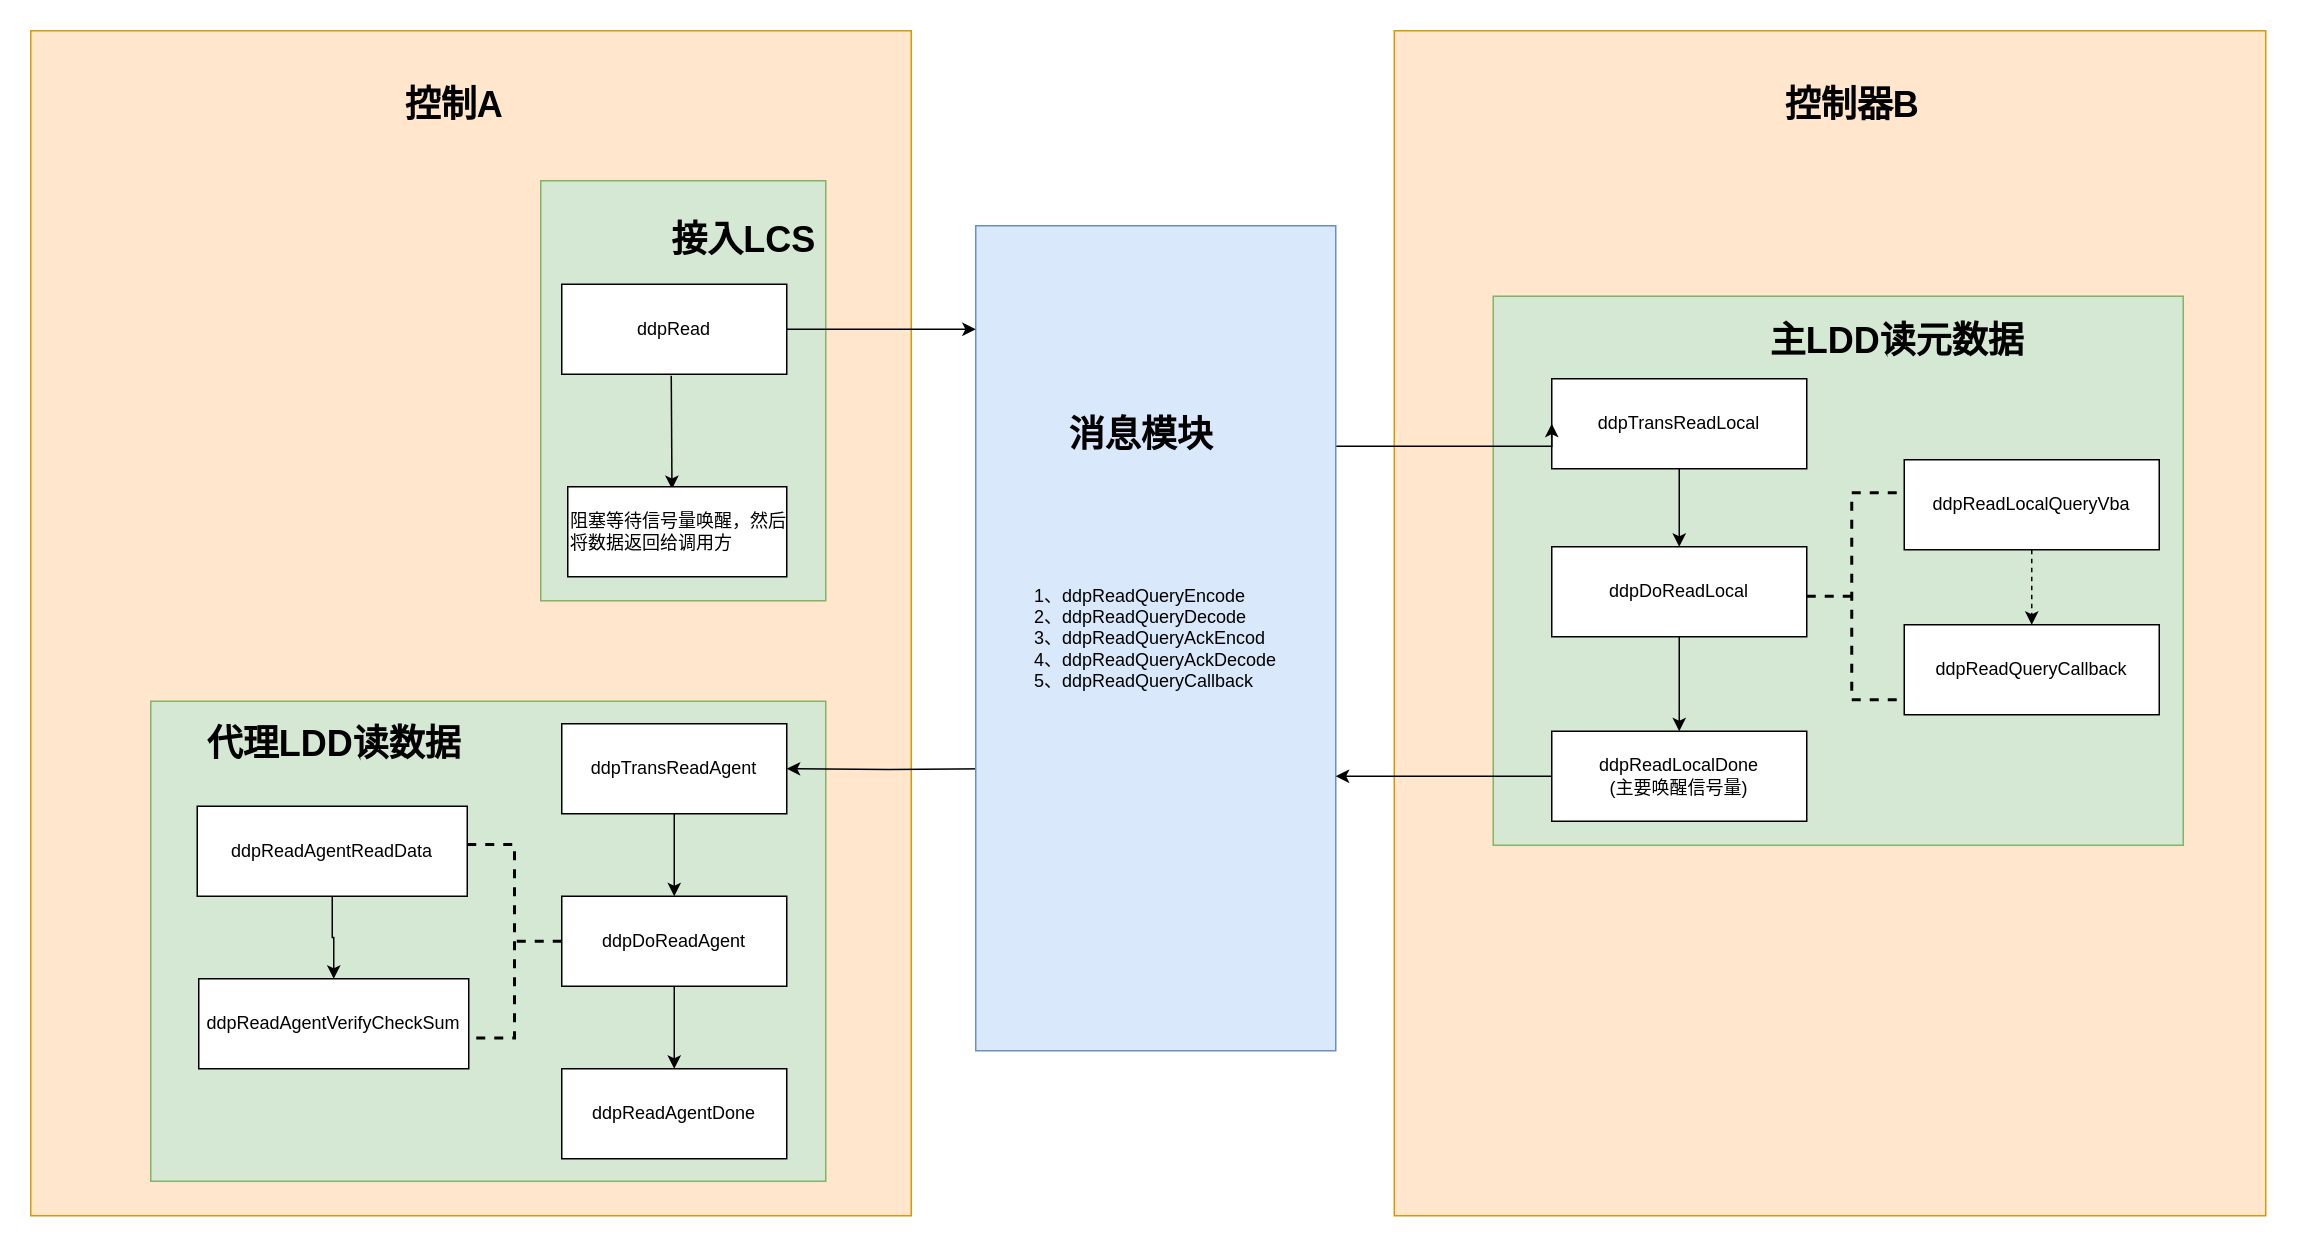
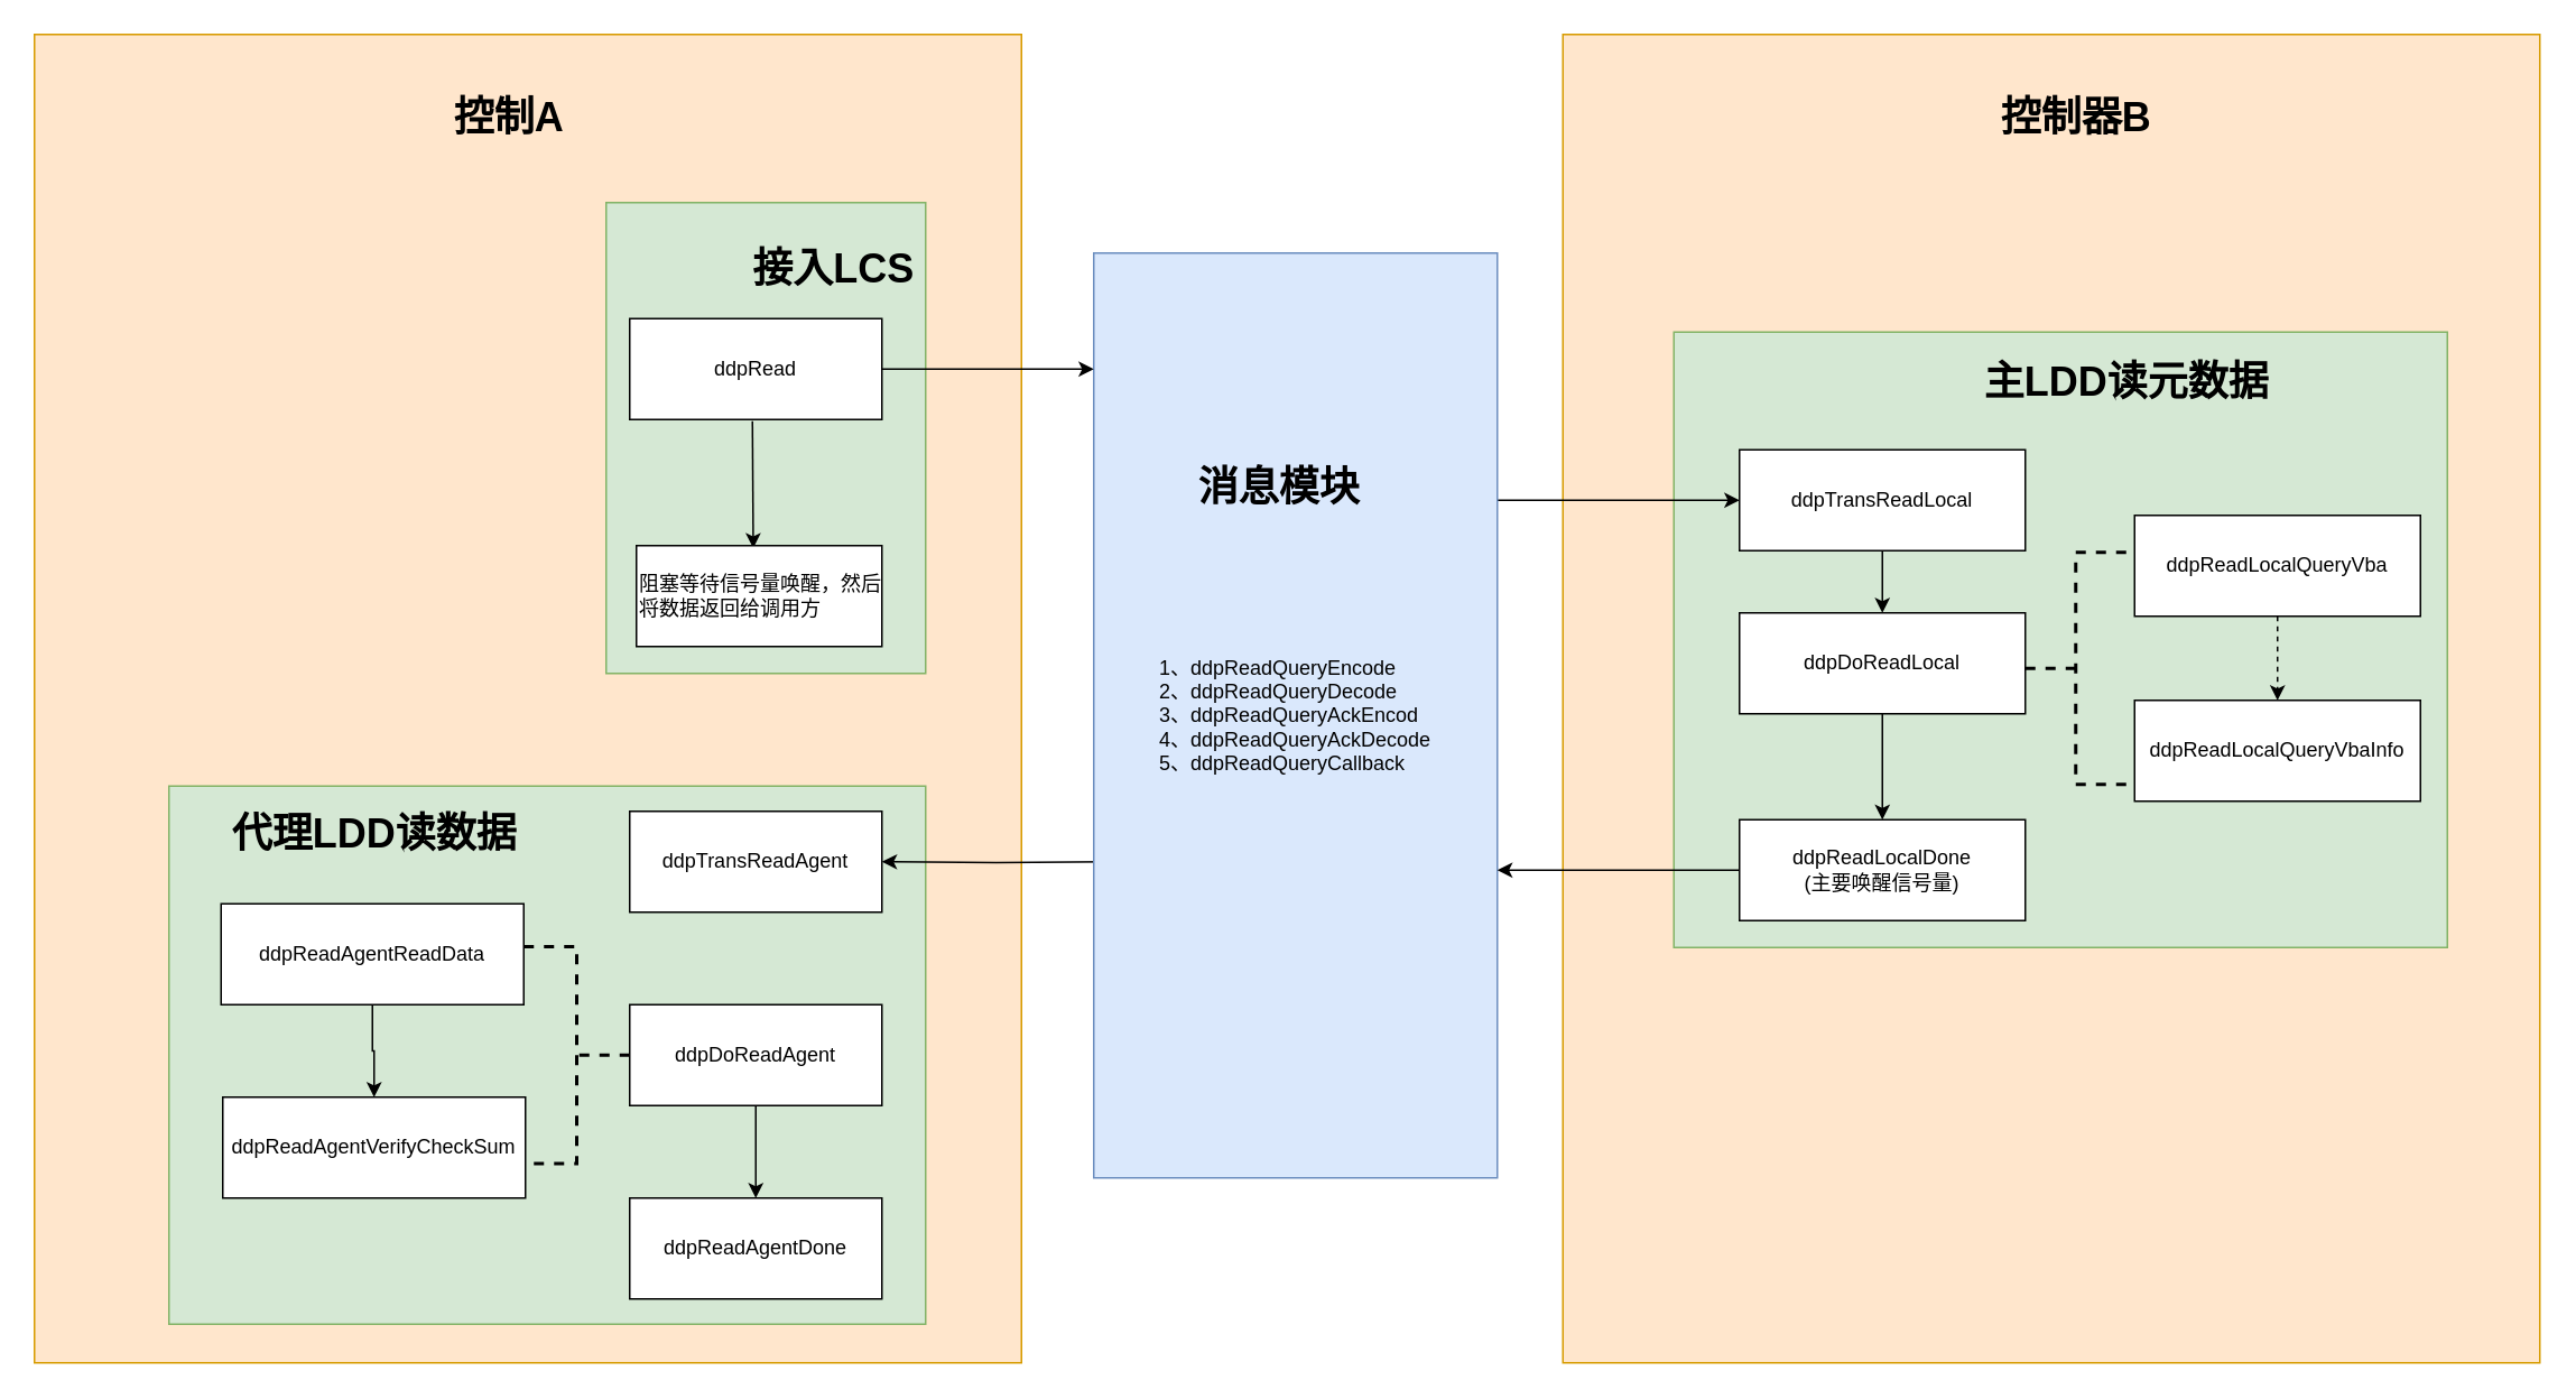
  <mxCell id="0" />
  <mxCell id="1" parent="0" />
  <mxCell id="2" value="" style="rounded=0;whiteSpace=wrap;html=1;fillColor=#ffe6cc;strokeColor=#d79b00;" vertex="1" parent="1"><mxGeometry x="929" y="20" width="581" height="790" as="geometry" /></mxCell>
  <mxCell id="3" value="" style="rounded=0;whiteSpace=wrap;html=1;fillColor=#ffe6cc;strokeColor=#d79b00;" vertex="1" parent="1"><mxGeometry x="20" y="20" width="587" height="790" as="geometry" /></mxCell>
  <mxCell id="4" value="" style="rounded=0;whiteSpace=wrap;html=1;fillColor=#d5e8d4;strokeColor=#82b366;" vertex="1" parent="1"><mxGeometry x="995" y="197" width="460" height="366" as="geometry" /></mxCell>
  <mxCell id="5" value="" style="rounded=0;whiteSpace=wrap;html=1;fillColor=#d5e8d4;strokeColor=#82b366;" vertex="1" parent="1"><mxGeometry x="360" y="120" width="190" height="280" as="geometry" /></mxCell>
  <mxCell id="6" value="" style="whiteSpace=wrap;html=1;fillColor=#d5e8d4;strokeColor=#82b366;" vertex="1" parent="1"><mxGeometry x="100" y="467" width="450" height="320" as="geometry" /></mxCell>
  <mxCell id="7" style="edgeStyle=orthogonalEdgeStyle;rounded=0;orthogonalLoop=1;jettySize=auto;html=1;exitX=0.996;exitY=0.133;exitDx=0;exitDy=0;exitPerimeter=0;entryX=-0.004;entryY=0.142;entryDx=0;entryDy=0;entryPerimeter=0;" edge="1" parent="1"><mxGeometry relative="1" as="geometry"><mxPoint x="759.28" y="309.95" as="sourcePoint" /></mxGeometry></mxCell>
  <mxCell id="8" value="异步消息到转发到主LDD" style="edgeLabel;html=1;align=left;verticalAlign=middle;resizable=0;points=[];" vertex="1" connectable="0" parent="7"><mxGeometry x="-0.038" y="-3" relative="1" as="geometry"><mxPoint x="-66" y="-3" as="offset" /></mxGeometry></mxCell>
  <mxCell id="9" style="edgeStyle=orthogonalEdgeStyle;rounded=0;orthogonalLoop=1;jettySize=auto;html=1;exitX=-0.002;exitY=0.818;exitDx=0;exitDy=0;entryX=0.989;entryY=0.813;entryDx=0;entryDy=0;entryPerimeter=0;exitPerimeter=0;" edge="1" parent="1"><mxGeometry relative="1" as="geometry"><mxPoint x="758.02" y="411.95" as="targetPoint" /><Array as="points" /></mxGeometry></mxCell>
  <mxCell id="10" value="" style="edgeStyle=orthogonalEdgeStyle;rounded=0;orthogonalLoop=1;jettySize=auto;html=1;entryX=0.476;entryY=0.026;entryDx=0;entryDy=0;entryPerimeter=0;" edge="1" parent="1" target="30"><mxGeometry relative="1" as="geometry"><mxPoint x="447" y="250" as="sourcePoint" /><mxPoint x="450" y="330" as="targetPoint" /></mxGeometry></mxCell>
  <mxCell id="11" value="ddpRead" style="rounded=0;whiteSpace=wrap;html=1;" vertex="1" parent="1"><mxGeometry x="374" y="189" width="150" height="60" as="geometry" /></mxCell>
  <mxCell id="12" style="edgeStyle=orthogonalEdgeStyle;rounded=0;orthogonalLoop=1;jettySize=auto;html=1;entryX=0.5;entryY=0;entryDx=0;entryDy=0;dashed=1;" edge="1" parent="1" source="13" target="14"><mxGeometry relative="1" as="geometry" /></mxCell>
  <mxCell id="13" value="ddpReadLocalQueryVba" style="rounded=0;whiteSpace=wrap;html=1;" vertex="1" parent="1"><mxGeometry x="1269" y="306" width="170" height="60" as="geometry" /></mxCell>
- <mxCell id="14" value="ddpReadQueryCallback" style="rounded=0;whiteSpace=wrap;html=1;" vertex="1" parent="1"><mxGeometry x="1269" y="416" width="170" height="60" as="geometry" /></mxCell>
+ <mxCell id="14" value="ddpReadLocalQueryVbaInfo" style="rounded=0;whiteSpace=wrap;html=1;" vertex="1" parent="1"><mxGeometry x="1269" y="416" width="170" height="60" as="geometry" /></mxCell>
  <mxCell id="15" style="edgeStyle=orthogonalEdgeStyle;rounded=0;orthogonalLoop=1;jettySize=auto;html=1;entryX=0.5;entryY=0;entryDx=0;entryDy=0;" edge="1" parent="1" source="16" target="19"><mxGeometry relative="1" as="geometry" /></mxCell>
  <mxCell id="16" value="ddpDoReadLocal" style="rounded=0;whiteSpace=wrap;html=1;" vertex="1" parent="1"><mxGeometry x="1034" y="364" width="170" height="60" as="geometry" /></mxCell>
  <mxCell id="17" value="" style="edgeStyle=orthogonalEdgeStyle;rounded=0;orthogonalLoop=1;jettySize=auto;html=1;" edge="1" parent="1" source="18" target="16"><mxGeometry relative="1" as="geometry" /></mxCell>
- <mxCell id="18" value="ddpTransReadLocal" style="rounded=0;whiteSpace=wrap;html=1;" vertex="1" parent="1"><mxGeometry x="1034" y="252" width="170" height="60" as="geometry" /></mxCell>
+ <mxCell id="18" value="ddpTransReadLocal" style="rounded=0;whiteSpace=wrap;html=1;" vertex="1" parent="1"><mxGeometry x="1034" y="267" width="170" height="60" as="geometry" /></mxCell>
  <mxCell id="19" value="ddpReadLocalDone&lt;br&gt;(主要唤醒信号量)" style="rounded=0;whiteSpace=wrap;html=1;" vertex="1" parent="1"><mxGeometry x="1034" y="487" width="170" height="60" as="geometry" /></mxCell>
- <mxCell id="20" style="edgeStyle=orthogonalEdgeStyle;rounded=0;orthogonalLoop=1;jettySize=auto;html=1;entryX=0.5;entryY=0;entryDx=0;entryDy=0;" edge="1" parent="1" source="21" target="23"><mxGeometry relative="1" as="geometry" /></mxCell>
  <mxCell id="21" value="ddpTransReadAgent" style="rounded=0;whiteSpace=wrap;html=1;" vertex="1" parent="1"><mxGeometry x="374" y="482" width="150" height="60" as="geometry" /></mxCell>
  <mxCell id="22" style="edgeStyle=orthogonalEdgeStyle;rounded=0;orthogonalLoop=1;jettySize=auto;html=1;" edge="1" parent="1" source="23" target="25"><mxGeometry relative="1" as="geometry" /></mxCell>
  <mxCell id="23" value="ddpDoReadAgent" style="rounded=0;whiteSpace=wrap;html=1;" vertex="1" parent="1"><mxGeometry x="374" y="597" width="150" height="60" as="geometry" /></mxCell>
  <mxCell id="24" value="" style="strokeWidth=2;html=1;shape=mxgraph.flowchart.annotation_2;align=left;labelPosition=right;pointerEvents=1;dashed=1;" vertex="1" parent="1"><mxGeometry x="1204" y="328" width="60" height="138" as="geometry" /></mxCell>
  <mxCell id="25" value="ddpReadAgentDone" style="rounded=0;whiteSpace=wrap;html=1;" vertex="1" parent="1"><mxGeometry x="374" y="712" width="150" height="60" as="geometry" /></mxCell>
  <mxCell id="26" value="" style="strokeWidth=2;html=1;shape=mxgraph.flowchart.annotation_2;align=left;labelPosition=right;pointerEvents=1;flipV=0;flipH=1;dashed=1;" vertex="1" parent="1"><mxGeometry x="311" y="562.5" width="63" height="129" as="geometry" /></mxCell>
  <mxCell id="27" value="ddpReadAgentVerifyCheckSum" style="rounded=0;whiteSpace=wrap;html=1;" vertex="1" parent="1"><mxGeometry x="132" y="652" width="180" height="60" as="geometry" /></mxCell>
  <mxCell id="28" style="edgeStyle=orthogonalEdgeStyle;rounded=0;orthogonalLoop=1;jettySize=auto;html=1;entryX=0.5;entryY=0;entryDx=0;entryDy=0;" edge="1" parent="1" source="29" target="27"><mxGeometry relative="1" as="geometry" /></mxCell>
  <mxCell id="29" value="ddpReadAgentReadData" style="rounded=0;whiteSpace=wrap;html=1;" vertex="1" parent="1"><mxGeometry x="131" y="537" width="180" height="60" as="geometry" /></mxCell>
  <mxCell id="30" value="阻塞等待信号量唤醒，然后将数据返回给调用方" style="rounded=0;whiteSpace=wrap;html=1;align=left;" vertex="1" parent="1"><mxGeometry x="378" y="324" width="146" height="60" as="geometry" /></mxCell>
  <mxCell id="31" style="edgeStyle=orthogonalEdgeStyle;rounded=0;orthogonalLoop=1;jettySize=auto;html=1;entryX=0;entryY=0.5;entryDx=0;entryDy=0;" edge="1" parent="1" target="18"><mxGeometry relative="1" as="geometry"><mxPoint x="890" y="297" as="sourcePoint" /><Array as="points"><mxPoint x="910" y="297" /><mxPoint x="910" y="297" /></Array></mxGeometry></mxCell>
  <mxCell id="32" style="edgeStyle=orthogonalEdgeStyle;rounded=0;orthogonalLoop=1;jettySize=auto;html=1;entryX=1;entryY=0.5;entryDx=0;entryDy=0;" edge="1" parent="1" target="21"><mxGeometry relative="1" as="geometry"><mxPoint x="660" y="512" as="sourcePoint" /></mxGeometry></mxCell>
  <mxCell id="33" value="&lt;div style=&quot;text-align: justify;&quot;&gt;&lt;span style=&quot;background-color: initial;&quot;&gt;1、ddpReadQueryEncode&lt;/span&gt;&lt;/div&gt;&lt;div style=&quot;text-align: justify;&quot;&gt;&lt;span style=&quot;background-color: initial;&quot;&gt;2、ddpReadQueryDecode&lt;/span&gt;&lt;/div&gt;&lt;div style=&quot;text-align: justify;&quot;&gt;&lt;span style=&quot;background-color: initial;&quot;&gt;3、ddpReadQueryAckEncod&lt;/span&gt;&lt;/div&gt;&lt;div style=&quot;text-align: justify;&quot;&gt;&lt;span style=&quot;background-color: initial;&quot;&gt;4、ddpReadQueryAckDecode&lt;/span&gt;&lt;/div&gt;&lt;div style=&quot;text-align: justify;&quot;&gt;&lt;span style=&quot;background-color: initial;&quot;&gt;5、ddpReadQueryCallback&lt;/span&gt;&lt;/div&gt;" style="whiteSpace=wrap;html=1;fillColor=#dae8fc;strokeColor=#6c8ebf;align=center;" vertex="1" parent="1"><mxGeometry x="650" y="150" width="240" height="550" as="geometry" /></mxCell>
  <mxCell id="34" style="edgeStyle=orthogonalEdgeStyle;rounded=0;orthogonalLoop=1;jettySize=auto;html=1;" edge="1" parent="1" source="11"><mxGeometry relative="1" as="geometry"><mxPoint x="650" y="219" as="targetPoint" /></mxGeometry></mxCell>
  <mxCell id="35" style="edgeStyle=orthogonalEdgeStyle;rounded=0;orthogonalLoop=1;jettySize=auto;html=1;" edge="1" parent="1" source="19"><mxGeometry relative="1" as="geometry"><mxPoint x="890" y="517" as="targetPoint" /></mxGeometry></mxCell>
  <mxCell id="36" value="代理LDD读数据" style="text;strokeColor=none;fillColor=none;html=1;fontSize=24;fontStyle=1;verticalAlign=middle;align=center;" vertex="1" parent="1"><mxGeometry x="172" y="476" width="100" height="40" as="geometry" /></mxCell>
  <mxCell id="37" value="接入LCS" style="text;strokeColor=none;fillColor=none;html=1;fontSize=24;fontStyle=1;verticalAlign=middle;align=center;" vertex="1" parent="1"><mxGeometry x="445" y="140" width="100" height="40" as="geometry" /></mxCell>
  <mxCell id="38" value="主LDD读元数据" style="text;strokeColor=none;fillColor=none;html=1;fontSize=24;fontStyle=1;verticalAlign=middle;align=center;" vertex="1" parent="1"><mxGeometry x="1214" y="207" width="100" height="40" as="geometry" /></mxCell>
  <mxCell id="39" value="消息模块" style="text;strokeColor=none;fillColor=none;html=1;fontSize=24;fontStyle=1;verticalAlign=middle;align=center;" vertex="1" parent="1"><mxGeometry x="710" y="270" width="100" height="40" as="geometry" /></mxCell>
  <mxCell id="40" value="控制器B" style="text;strokeColor=none;fillColor=none;html=1;fontSize=24;fontStyle=1;verticalAlign=middle;align=center;" vertex="1" parent="1"><mxGeometry x="1184" y="50" width="100" height="40" as="geometry" /></mxCell>
  <mxCell id="41" value="控制A" style="text;strokeColor=none;fillColor=none;html=1;fontSize=24;fontStyle=1;verticalAlign=middle;align=center;" vertex="1" parent="1"><mxGeometry x="252" y="50" width="100" height="40" as="geometry" /></mxCell>
